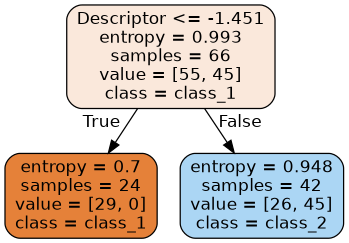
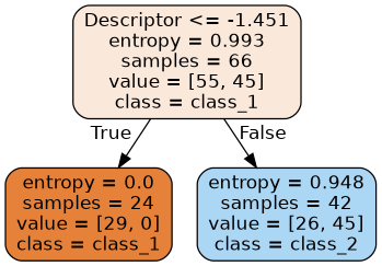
  digraph {
    node [color=black fontname=helvetica shape=box style="filled, rounded"]
    edge [fontname=helvetica labeldistance=2.5]
    n1 [fillcolor="#fae8db" label="Descriptor <= -1.451\nentropy = 0.993\nsamples = 66\nvalue = [55, 45]\nclass = class_1"]
-   n2 [fillcolor="#e58139" label="entropy = 0.7\nsamples = 24\nvalue = [29, 0]\nclass = class_1"]
+   n2 [fillcolor="#e58139" label="entropy = 0.0\nsamples = 24\nvalue = [29, 0]\nclass = class_1"]
    n3 [fillcolor="#abd6f4" label="entropy = 0.948\nsamples = 42\nvalue = [26, 45]\nclass = class_2"]
    n1 -> n2 [headlabel=True labelangle=45]
    n1 -> n3 [headlabel=False labelangle=-45]
  }
